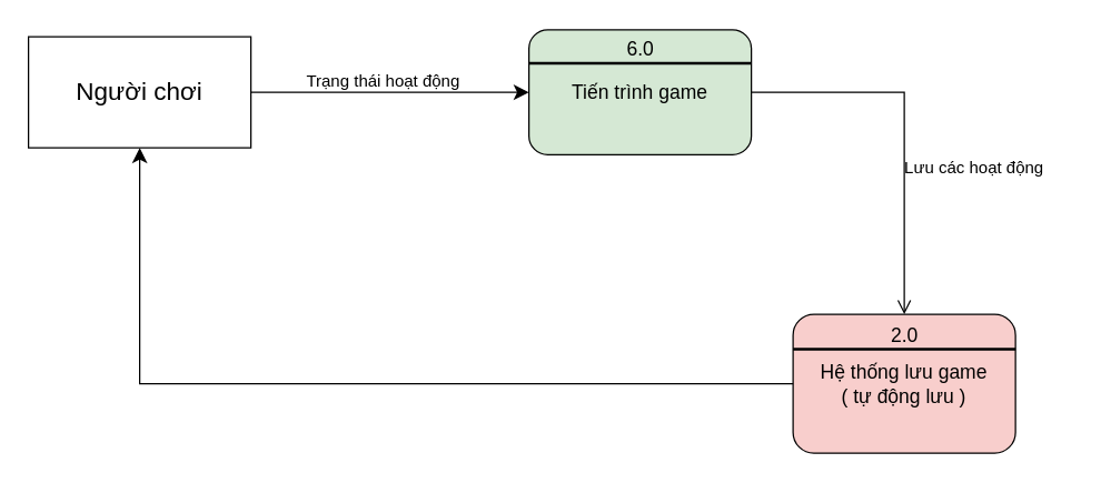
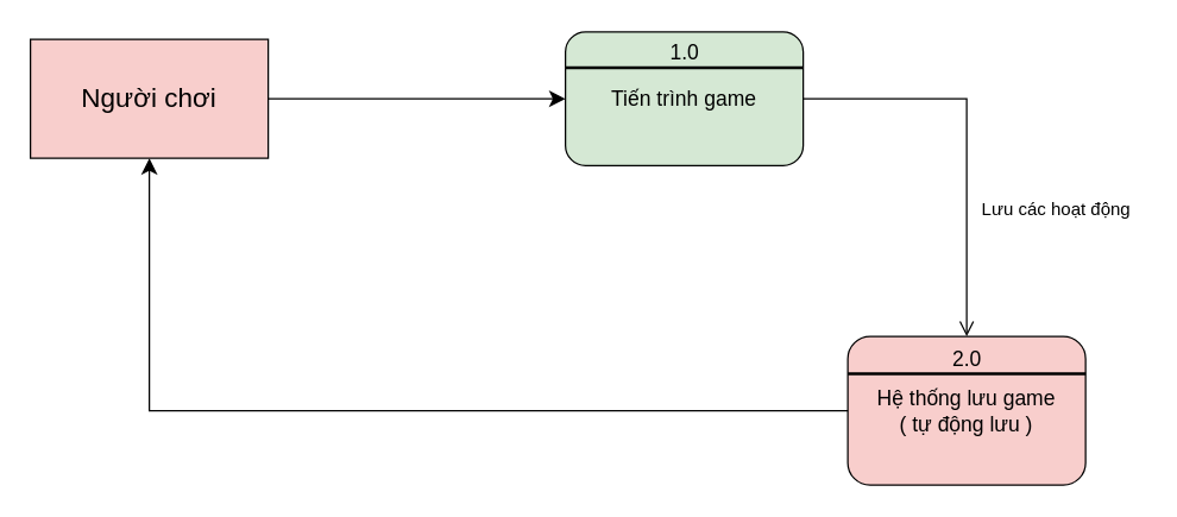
  <mxCell id="0" />
  <mxCell id="1" parent="0" />
- <mxCell id="2" value="&lt;font style=&quot;font-size: 18px;&quot;&gt;Người chơi&lt;/font&gt;" style="rounded=0;whiteSpace=wrap;html=1;" vertex="1" parent="1"><mxGeometry x="20" y="26" width="160" height="80" as="geometry" /></mxCell>
+ <mxCell id="2" value="&lt;font style=&quot;font-size: 18px;&quot;&gt;Người chơi&lt;/font&gt;" style="rounded=0;whiteSpace=wrap;html=1;fillColor=#f8cecc;" vertex="1" parent="1"><mxGeometry x="20" y="26" width="160" height="80" as="geometry" /></mxCell>
  <mxCell id="3" value="" style="edgeStyle=segmentEdgeStyle;endArrow=classic;html=1;curved=0;rounded=0;endSize=8;startSize=8;" edge="1" parent="1"><mxGeometry width="50" height="50" relative="1" as="geometry"><mxPoint x="180" y="66" as="sourcePoint" /><mxPoint x="380" y="66" as="targetPoint" /></mxGeometry></mxCell>
  <mxCell id="4" value="&lt;font style=&quot;font-size: 14px;&quot;&gt;Tiến trình game&lt;/font&gt;" style="rounded=1;whiteSpace=wrap;html=1;fillColor=#d5e8d4;" vertex="1" parent="1"><mxGeometry x="380" y="21" width="160" height="90" as="geometry" /></mxCell>
  <mxCell id="5" value="" style="line;strokeWidth=2;html=1;" vertex="1" parent="1"><mxGeometry x="380" y="40" width="160" height="10" as="geometry" /></mxCell>
- <mxCell id="6" value="&lt;font style=&quot;font-size: 14px;&quot;&gt;6.0&lt;/font&gt;" style="text;html=1;align=center;verticalAlign=middle;resizable=0;points=[];autosize=1;strokeColor=none;fillColor=none;" vertex="1" parent="1"><mxGeometry x="440" y="20" width="40" height="30" as="geometry" /></mxCell>
- <mxCell id="7" value="Trạng thái hoạt động" style="text;html=1;align=center;verticalAlign=middle;resizable=0;points=[];autosize=1;strokeColor=none;fillColor=none;" vertex="1" parent="1"><mxGeometry x="210" y="43" width="130" height="30" as="geometry" /></mxCell>
+ <mxCell id="6" value="&lt;font style=&quot;font-size: 14px;&quot;&gt;1.0&lt;/font&gt;" style="text;html=1;align=center;verticalAlign=middle;resizable=0;points=[];autosize=1;strokeColor=none;fillColor=none;" vertex="1" parent="1"><mxGeometry x="440" y="20" width="40" height="30" as="geometry" /></mxCell>
  <mxCell id="8" value="" style="edgeStyle=segmentEdgeStyle;endArrow=open;html=1;curved=0;rounded=0;endSize=8;startSize=8;exitX=1;exitY=0.5;exitDx=0;exitDy=0;" edge="1" parent="1" source="4" target="9"><mxGeometry width="50" height="50" relative="1" as="geometry"><mxPoint x="580" y="146" as="sourcePoint" /><mxPoint x="630" y="226" as="targetPoint" /></mxGeometry></mxCell>
  <mxCell id="9" value="&lt;font style=&quot;font-size: 14px;&quot;&gt;Hệ thống lưu game&lt;br&gt;( tự động lưu )&lt;br&gt;&lt;/font&gt;" style="rounded=1;whiteSpace=wrap;html=1;fillColor=#f8cecc;" vertex="1" parent="1"><mxGeometry x="570" y="226" width="160" height="100" as="geometry" /></mxCell>
  <mxCell id="10" value="" style="line;strokeWidth=2;html=1;" vertex="1" parent="1"><mxGeometry x="570" y="246" width="160" height="10" as="geometry" /></mxCell>
  <mxCell id="11" value="&lt;font style=&quot;font-size: 14px;&quot;&gt;2.0&lt;/font&gt;" style="text;html=1;align=center;verticalAlign=middle;resizable=0;points=[];autosize=1;strokeColor=none;fillColor=none;" vertex="1" parent="1"><mxGeometry x="630" y="226" width="40" height="30" as="geometry" /></mxCell>
- <mxCell id="12" value="Lưu các hoạt động" style="text;html=1;align=center;verticalAlign=middle;resizable=0;points=[];autosize=1;strokeColor=none;fillColor=none;" vertex="1" parent="1"><mxGeometry x="640" y="106" width="120" height="30" as="geometry" /></mxCell>
+ <mxCell id="12" value="Lưu các hoạt động" style="text;html=1;align=center;verticalAlign=middle;resizable=0;points=[];autosize=1;strokeColor=none;fillColor=none;" vertex="1" parent="1"><mxGeometry x="650" y="126" width="120" height="30" as="geometry" /></mxCell>
  <mxCell id="13" value="" style="edgeStyle=segmentEdgeStyle;endArrow=classic;html=1;curved=0;rounded=0;endSize=8;startSize=8;exitX=0;exitY=0.5;exitDx=0;exitDy=0;" edge="1" parent="1" source="9"><mxGeometry width="50" height="50" relative="1" as="geometry"><mxPoint x="50" y="156" as="sourcePoint" /><mxPoint x="100" y="106" as="targetPoint" /></mxGeometry></mxCell>
